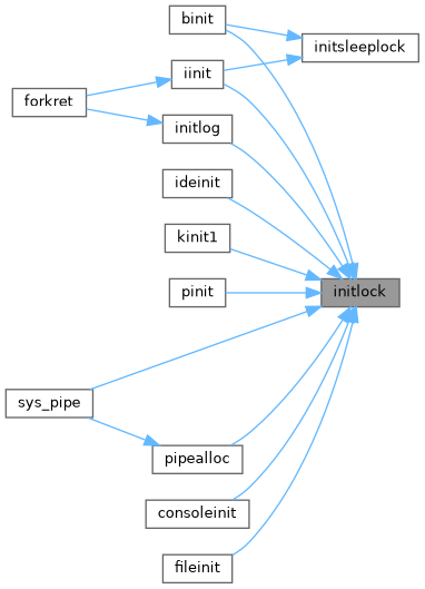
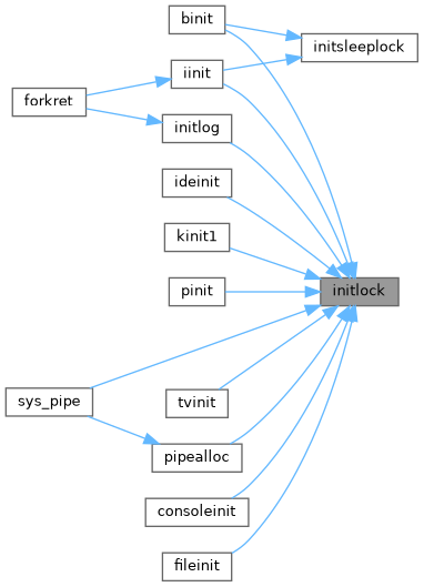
  digraph {
    rankdir=RL
    node [color=grey40 fillcolor=white fontname=Helvetica fontsize=10 shape=box style=filled]
    edge [color=steelblue1 dir=back fontname=Helvetica fontsize=10 labelfontname=Helvetica labelfontsize=10 style=solid]
    n1 [color=gray40 fillcolor=grey60 fontcolor=black height=0.2 label=initlock width=0.4]
    n2 [height=0.2 label=binit width=0.4]
    n3 [height=0.2 label=consoleinit width=0.4]
    n4 [height=0.2 label=fileinit width=0.4]
    n5 [height=0.2 label=ideinit width=0.4]
    n6 [height=0.2 label=iinit width=0.4]
    n7 [height=0.2 label=initlog width=0.4]
    n8 [height=0.2 label=kinit1 width=0.4]
    n9 [height=0.2 label=pinit width=0.4]
    n10 [height=0.2 label=pipealloc width=0.4]
+   n11 [height=0.2 label=tvinit width=0.4]
    n12 [height=0.2 label=sys_pipe width=0.4]
    n13 [height=0.2 label=forkret width=0.4]
    n14 [height=0.2 label=initsleeplock width=0.4]
    n1 -> n2
    n1 -> n3
    n1 -> n4
    n1 -> n5
    n1 -> n6
    n1 -> n7
    n1 -> n8
    n1 -> n9
    n1 -> n10
+   n1 -> n11
    n1 -> n12
    n6 -> n13
    n7 -> n13
    n10 -> n12
    n14 -> n2
    n14 -> n6
  }
